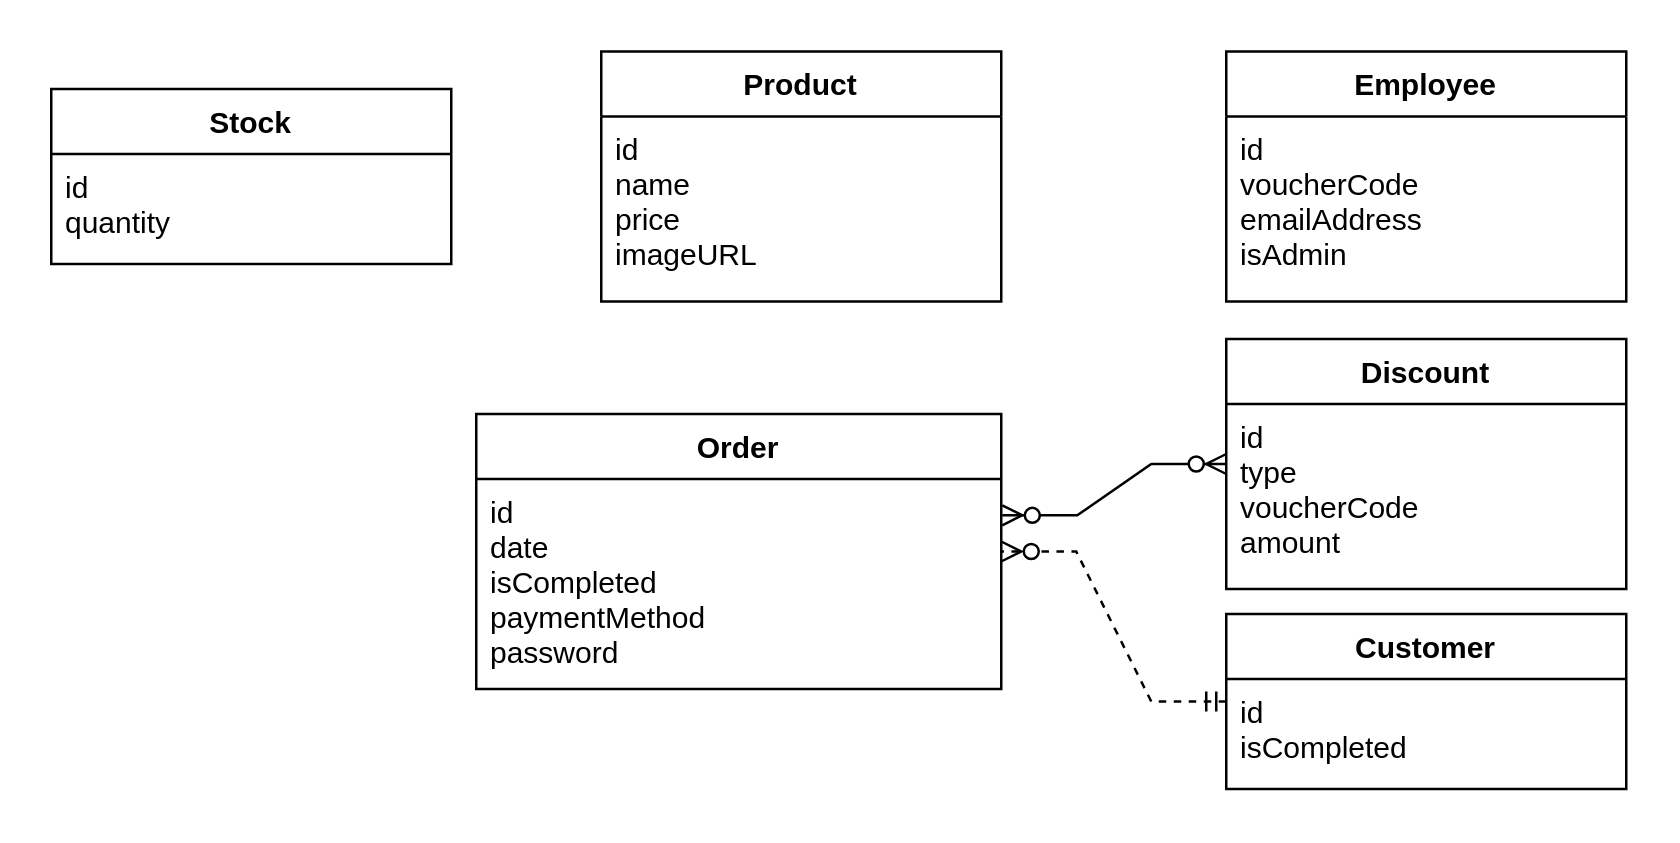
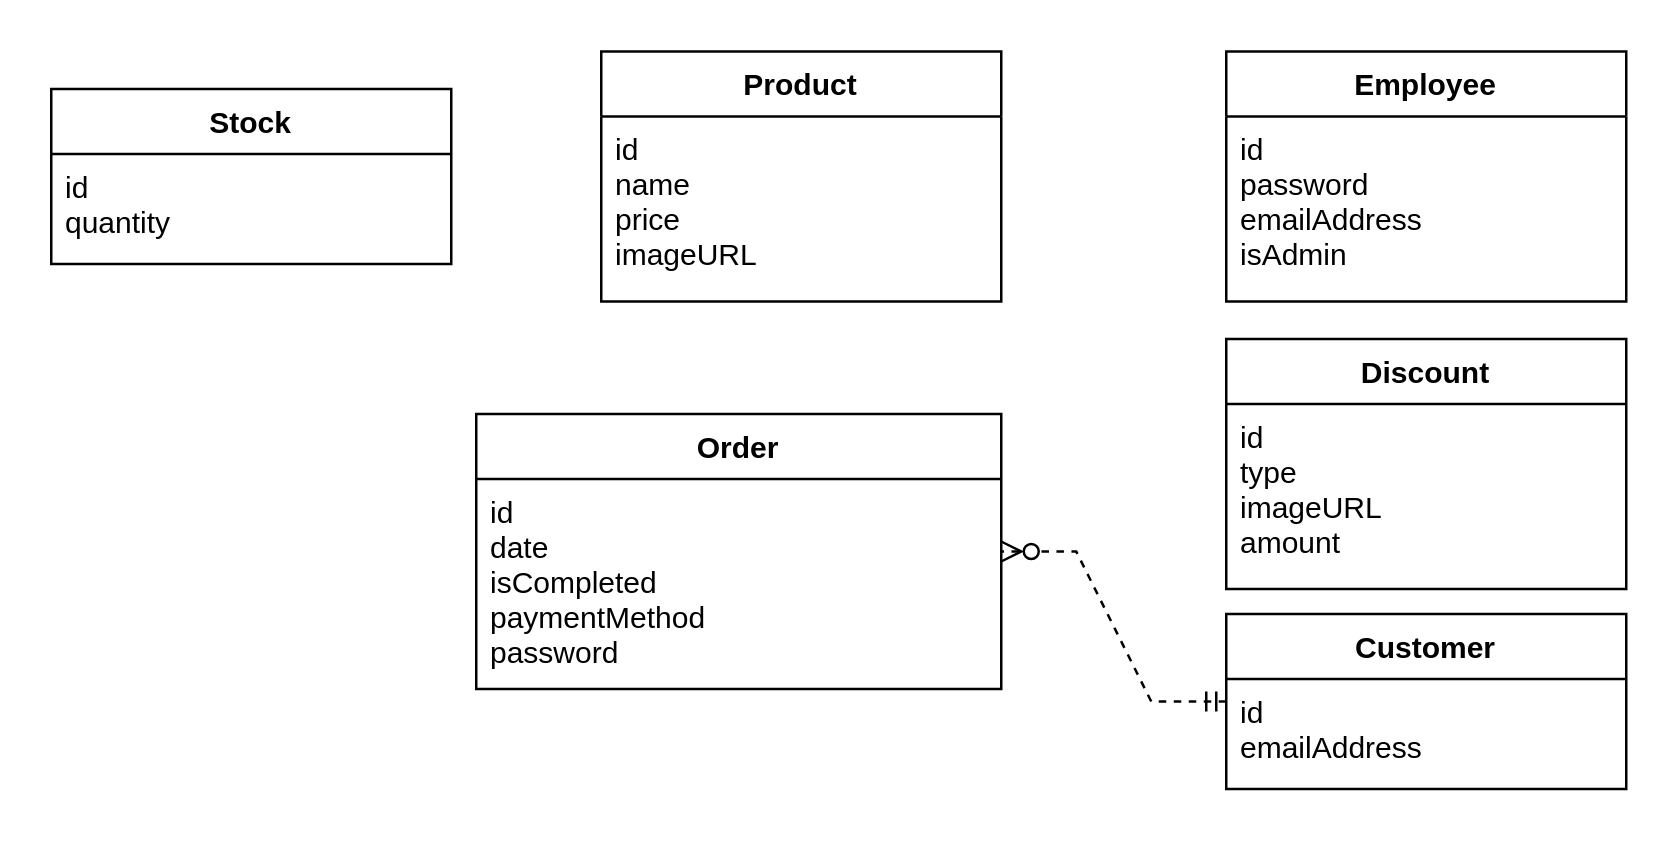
  <mxCell id="0" />
  <mxCell id="1" parent="0" />
  <mxCell id="2" value="Order" style="swimlane;fontStyle=1;align=center;verticalAlign=top;childLayout=stackLayout;horizontal=1;startSize=26;horizontalStack=0;resizeParent=1;resizeParentMax=0;resizeLast=0;collapsible=1;marginBottom=0;" vertex="1" parent="1"><mxGeometry x="190" y="165" width="210" height="110" as="geometry" /></mxCell>
  <mxCell id="3" value="id&#10;date&#10;isCompleted&#10;paymentMethod&#10;password" style="text;strokeColor=none;fillColor=none;align=left;verticalAlign=top;spacingLeft=4;spacingRight=4;overflow=hidden;rotatable=0;points=[[0,0.5],[1,0.5]];portConstraint=eastwest;" vertex="1" parent="2"><mxGeometry y="26" width="210" height="84" as="geometry" /></mxCell>
  <mxCell id="4" value="Customer" style="swimlane;fontStyle=1;align=center;verticalAlign=top;childLayout=stackLayout;horizontal=1;startSize=26;horizontalStack=0;resizeParent=1;resizeParentMax=0;resizeLast=0;collapsible=1;marginBottom=0;" vertex="1" parent="1"><mxGeometry x="490" y="245" width="160" height="70" as="geometry" /></mxCell>
- <mxCell id="5" value="id&#10;isCompleted" style="text;strokeColor=none;fillColor=none;align=left;verticalAlign=top;spacingLeft=4;spacingRight=4;overflow=hidden;rotatable=0;points=[[0,0.5],[1,0.5]];portConstraint=eastwest;" vertex="1" parent="4"><mxGeometry y="26" width="160" height="44" as="geometry" /></mxCell>
+ <mxCell id="5" value="id&#10;emailAddress" style="text;strokeColor=none;fillColor=none;align=left;verticalAlign=top;spacingLeft=4;spacingRight=4;overflow=hidden;rotatable=0;points=[[0,0.5],[1,0.5]];portConstraint=eastwest;" vertex="1" parent="4"><mxGeometry y="26" width="160" height="44" as="geometry" /></mxCell>
  <mxCell id="6" value="Discount" style="swimlane;fontStyle=1;align=center;verticalAlign=top;childLayout=stackLayout;horizontal=1;startSize=26;horizontalStack=0;resizeParent=1;resizeParentMax=0;resizeLast=0;collapsible=1;marginBottom=0;" vertex="1" parent="1"><mxGeometry x="490" y="135" width="160" height="100" as="geometry" /></mxCell>
- <mxCell id="7" value="id&#10;type&#10;voucherCode&#10;amount" style="text;strokeColor=none;fillColor=none;align=left;verticalAlign=top;spacingLeft=4;spacingRight=4;overflow=hidden;rotatable=0;points=[[0,0.5],[1,0.5]];portConstraint=eastwest;" vertex="1" parent="6"><mxGeometry y="26" width="160" height="74" as="geometry" /></mxCell>
+ <mxCell id="7" value="id&#10;type&#10;imageURL&#10;amount" style="text;strokeColor=none;fillColor=none;align=left;verticalAlign=top;spacingLeft=4;spacingRight=4;overflow=hidden;rotatable=0;points=[[0,0.5],[1,0.5]];portConstraint=eastwest;" vertex="1" parent="6"><mxGeometry y="26" width="160" height="74" as="geometry" /></mxCell>
  <mxCell id="8" value="Product" style="swimlane;fontStyle=1;align=center;verticalAlign=top;childLayout=stackLayout;horizontal=1;startSize=26;horizontalStack=0;resizeParent=1;resizeParentMax=0;resizeLast=0;collapsible=1;marginBottom=0;" vertex="1" parent="1"><mxGeometry x="240" y="20" width="160" height="100" as="geometry" /></mxCell>
  <mxCell id="9" value="id&#10;name&#10;price&#10;imageURL" style="text;strokeColor=none;fillColor=none;align=left;verticalAlign=top;spacingLeft=4;spacingRight=4;overflow=hidden;rotatable=0;points=[[0,0.5],[1,0.5]];portConstraint=eastwest;" vertex="1" parent="8"><mxGeometry y="26" width="160" height="74" as="geometry" /></mxCell>
  <mxCell id="10" value="Employee" style="swimlane;fontStyle=1;align=center;verticalAlign=top;childLayout=stackLayout;horizontal=1;startSize=26;horizontalStack=0;resizeParent=1;resizeParentMax=0;resizeLast=0;collapsible=1;marginBottom=0;" vertex="1" parent="1"><mxGeometry x="490" y="20" width="160" height="100" as="geometry" /></mxCell>
- <mxCell id="11" value="id&#10;voucherCode&#10;emailAddress&#10;isAdmin" style="text;strokeColor=none;fillColor=none;align=left;verticalAlign=top;spacingLeft=4;spacingRight=4;overflow=hidden;rotatable=0;points=[[0,0.5],[1,0.5]];portConstraint=eastwest;" vertex="1" parent="10"><mxGeometry y="26" width="160" height="74" as="geometry" /></mxCell>
+ <mxCell id="11" value="id&#10;password&#10;emailAddress&#10;isAdmin" style="text;strokeColor=none;fillColor=none;align=left;verticalAlign=top;spacingLeft=4;spacingRight=4;overflow=hidden;rotatable=0;points=[[0,0.5],[1,0.5]];portConstraint=eastwest;" vertex="1" parent="10"><mxGeometry y="26" width="160" height="74" as="geometry" /></mxCell>
  <mxCell id="12" value="" style="endArrow=diamondThin;endFill=1;endSize=24;html=1;rounded=0;" edge="1" parent="1" source="8"><mxGeometry width="160" relative="1" as="geometry"><mxPoint x="210" y="-155" as="sourcePoint" /><mxPoint x="240" y="55.556" as="targetPoint" /></mxGeometry></mxCell>
  <mxCell id="13" value="" style="edgeStyle=entityRelationEdgeStyle;fontSize=12;html=1;endArrow=ERzeroToMany;startArrow=ERmandOne;rounded=0;dashed=1;" edge="1" parent="1" source="4" target="2"><mxGeometry width="100" height="100" relative="1" as="geometry"><mxPoint x="660" y="435" as="sourcePoint" /><mxPoint x="760" y="335" as="targetPoint" /></mxGeometry></mxCell>
- <mxCell id="14" value="" style="edgeStyle=entityRelationEdgeStyle;fontSize=12;html=1;endArrow=ERzeroToMany;endFill=1;startArrow=ERzeroToMany;rounded=0;exitX=1.002;exitY=0.173;exitDx=0;exitDy=0;exitPerimeter=0;" edge="1" parent="1" source="3" target="6"><mxGeometry width="100" height="100" relative="1" as="geometry"><mxPoint x="710" y="355" as="sourcePoint" /><mxPoint x="810" y="255" as="targetPoint" /></mxGeometry></mxCell>
  <mxCell id="15" value="Stock" style="swimlane;fontStyle=1;align=center;verticalAlign=top;childLayout=stackLayout;horizontal=1;startSize=26;horizontalStack=0;resizeParent=1;resizeParentMax=0;resizeLast=0;collapsible=1;marginBottom=0;" vertex="1" parent="1"><mxGeometry x="20" y="35" width="160" height="70" as="geometry" /></mxCell>
  <mxCell id="16" value="id&#10;quantity" style="text;strokeColor=none;fillColor=none;align=left;verticalAlign=top;spacingLeft=4;spacingRight=4;overflow=hidden;rotatable=0;points=[[0,0.5],[1,0.5]];portConstraint=eastwest;" vertex="1" parent="15"><mxGeometry y="26" width="160" height="44" as="geometry" /></mxCell>
